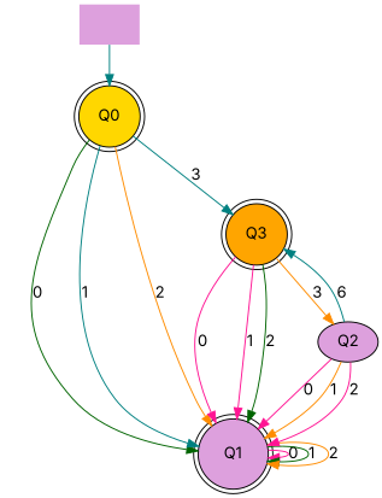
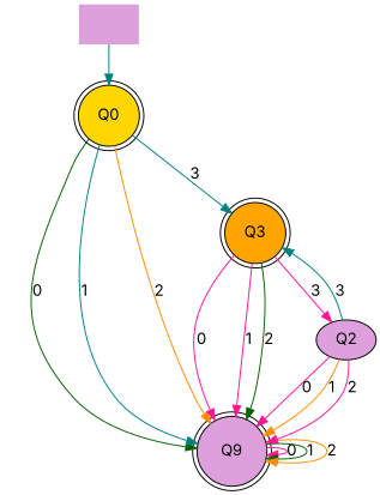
  digraph {
    fontname=Inter
    node [fillcolor=plum fontname=Inter shape=doublecircle style=filled]
    edge [color=deeppink fontname=Inter]
    "" [shape=none]
    Q0 [fillcolor=gold]
-   Q1
+   Q1 [label=Q9]
    Q3 [fillcolor=orange]
    Q2 [shape=""]
    "" -> Q0 [color=teal]
    Q0 -> Q1 [color=darkgreen label=0]
    Q0 -> Q1 [color=teal label=1]
    Q0 -> Q1 [color=darkorange label=2]
    Q0 -> Q3 [color=teal label=3]
    Q1 -> Q1 [label=0]
    Q1 -> Q1 [color=darkgreen label=1]
    Q1 -> Q1 [color=darkorange label=2]
    Q3 -> Q1 [label=0]
    Q3 -> Q1 [label=1]
    Q3 -> Q1 [color=darkgreen label=2]
-   Q3 -> Q2 [color=darkorange label=3]
+   Q3 -> Q2 [label=3]
    Q2 -> Q1 [label=0]
    Q2 -> Q1 [color=darkorange label=1]
    Q2 -> Q1 [label=2]
-   Q2 -> Q3 [color=teal label=6]
+   Q2 -> Q3 [color=teal label=3]
  }
